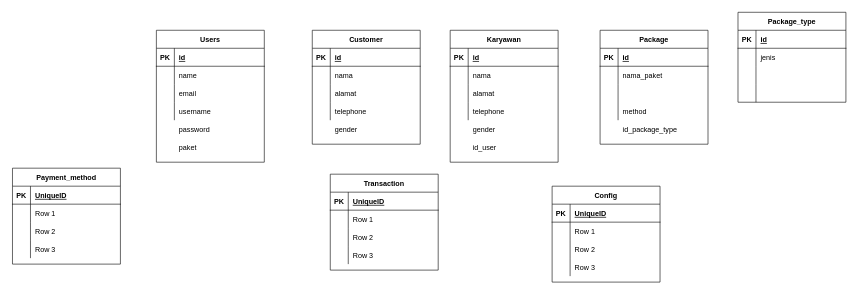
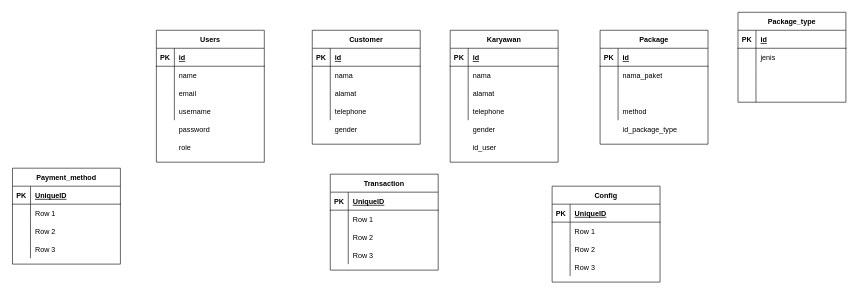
  <mxCell id="0" />
  <mxCell id="1" parent="0" />
  <mxCell id="2" value="Users" style="shape=table;startSize=30;container=1;collapsible=1;childLayout=tableLayout;fixedRows=1;rowLines=0;fontStyle=1;align=center;resizeLast=1;" vertex="1" parent="1"><mxGeometry x="260" y="50" width="180" height="220" as="geometry" /></mxCell>
  <mxCell id="3" value="" style="shape=partialRectangle;collapsible=0;dropTarget=0;pointerEvents=0;fillColor=none;top=0;left=0;bottom=1;right=0;points=[[0,0.5],[1,0.5]];portConstraint=eastwest;" vertex="1" parent="2"><mxGeometry y="30" width="180" height="30" as="geometry" /></mxCell>
  <mxCell id="4" value="PK" style="shape=partialRectangle;connectable=0;fillColor=none;top=0;left=0;bottom=0;right=0;fontStyle=1;overflow=hidden;" vertex="1" parent="3"><mxGeometry width="30" height="30" as="geometry" /></mxCell>
  <mxCell id="5" value="id" style="shape=partialRectangle;connectable=0;fillColor=none;top=0;left=0;bottom=0;right=0;align=left;spacingLeft=6;fontStyle=5;overflow=hidden;" vertex="1" parent="3"><mxGeometry x="30" width="150" height="30" as="geometry" /></mxCell>
  <mxCell id="6" value="" style="shape=partialRectangle;collapsible=0;dropTarget=0;pointerEvents=0;fillColor=none;top=0;left=0;bottom=0;right=0;points=[[0,0.5],[1,0.5]];portConstraint=eastwest;" vertex="1" parent="2"><mxGeometry y="60" width="180" height="30" as="geometry" /></mxCell>
  <mxCell id="7" value="" style="shape=partialRectangle;connectable=0;fillColor=none;top=0;left=0;bottom=0;right=0;editable=1;overflow=hidden;" vertex="1" parent="6"><mxGeometry width="30" height="30" as="geometry" /></mxCell>
  <mxCell id="8" value="name" style="shape=partialRectangle;connectable=0;fillColor=none;top=0;left=0;bottom=0;right=0;align=left;spacingLeft=6;overflow=hidden;" vertex="1" parent="6"><mxGeometry x="30" width="150" height="30" as="geometry" /></mxCell>
  <mxCell id="9" value="" style="shape=partialRectangle;collapsible=0;dropTarget=0;pointerEvents=0;fillColor=none;top=0;left=0;bottom=0;right=0;points=[[0,0.5],[1,0.5]];portConstraint=eastwest;" vertex="1" parent="2"><mxGeometry y="90" width="180" height="30" as="geometry" /></mxCell>
  <mxCell id="10" value="" style="shape=partialRectangle;connectable=0;fillColor=none;top=0;left=0;bottom=0;right=0;editable=1;overflow=hidden;" vertex="1" parent="9"><mxGeometry width="30" height="30" as="geometry" /></mxCell>
  <mxCell id="11" value="email" style="shape=partialRectangle;connectable=0;fillColor=none;top=0;left=0;bottom=0;right=0;align=left;spacingLeft=6;overflow=hidden;" vertex="1" parent="9"><mxGeometry x="30" width="150" height="30" as="geometry" /></mxCell>
  <mxCell id="12" value="" style="shape=partialRectangle;collapsible=0;dropTarget=0;pointerEvents=0;fillColor=none;top=0;left=0;bottom=0;right=0;points=[[0,0.5],[1,0.5]];portConstraint=eastwest;" vertex="1" parent="2"><mxGeometry y="120" width="180" height="30" as="geometry" /></mxCell>
  <mxCell id="13" value="" style="shape=partialRectangle;connectable=0;fillColor=none;top=0;left=0;bottom=0;right=0;editable=1;overflow=hidden;" vertex="1" parent="12"><mxGeometry width="30" height="30" as="geometry" /></mxCell>
  <mxCell id="14" value="username" style="shape=partialRectangle;connectable=0;fillColor=none;top=0;left=0;bottom=0;right=0;align=left;spacingLeft=6;overflow=hidden;" vertex="1" parent="12"><mxGeometry x="30" width="150" height="30" as="geometry" /></mxCell>
  <mxCell id="15" value="Customer" style="shape=table;startSize=30;container=1;collapsible=1;childLayout=tableLayout;fixedRows=1;rowLines=0;fontStyle=1;align=center;resizeLast=1;" vertex="1" parent="1"><mxGeometry x="520" y="50" width="180" height="190" as="geometry" /></mxCell>
  <mxCell id="16" value="" style="shape=partialRectangle;collapsible=0;dropTarget=0;pointerEvents=0;fillColor=none;top=0;left=0;bottom=1;right=0;points=[[0,0.5],[1,0.5]];portConstraint=eastwest;" vertex="1" parent="15"><mxGeometry y="30" width="180" height="30" as="geometry" /></mxCell>
  <mxCell id="17" value="PK" style="shape=partialRectangle;connectable=0;fillColor=none;top=0;left=0;bottom=0;right=0;fontStyle=1;overflow=hidden;" vertex="1" parent="16"><mxGeometry width="30" height="30" as="geometry" /></mxCell>
  <mxCell id="18" value="id" style="shape=partialRectangle;connectable=0;fillColor=none;top=0;left=0;bottom=0;right=0;align=left;spacingLeft=6;fontStyle=5;overflow=hidden;" vertex="1" parent="16"><mxGeometry x="30" width="150" height="30" as="geometry" /></mxCell>
  <mxCell id="19" value="" style="shape=partialRectangle;collapsible=0;dropTarget=0;pointerEvents=0;fillColor=none;top=0;left=0;bottom=0;right=0;points=[[0,0.5],[1,0.5]];portConstraint=eastwest;" vertex="1" parent="15"><mxGeometry y="60" width="180" height="30" as="geometry" /></mxCell>
  <mxCell id="20" value="" style="shape=partialRectangle;connectable=0;fillColor=none;top=0;left=0;bottom=0;right=0;editable=1;overflow=hidden;" vertex="1" parent="19"><mxGeometry width="30" height="30" as="geometry" /></mxCell>
  <mxCell id="21" value="nama" style="shape=partialRectangle;connectable=0;fillColor=none;top=0;left=0;bottom=0;right=0;align=left;spacingLeft=6;overflow=hidden;" vertex="1" parent="19"><mxGeometry x="30" width="150" height="30" as="geometry" /></mxCell>
  <mxCell id="22" value="" style="shape=partialRectangle;collapsible=0;dropTarget=0;pointerEvents=0;fillColor=none;top=0;left=0;bottom=0;right=0;points=[[0,0.5],[1,0.5]];portConstraint=eastwest;" vertex="1" parent="15"><mxGeometry y="90" width="180" height="30" as="geometry" /></mxCell>
  <mxCell id="23" value="" style="shape=partialRectangle;connectable=0;fillColor=none;top=0;left=0;bottom=0;right=0;editable=1;overflow=hidden;" vertex="1" parent="22"><mxGeometry width="30" height="30" as="geometry" /></mxCell>
  <mxCell id="24" value="alamat" style="shape=partialRectangle;connectable=0;fillColor=none;top=0;left=0;bottom=0;right=0;align=left;spacingLeft=6;overflow=hidden;" vertex="1" parent="22"><mxGeometry x="30" width="150" height="30" as="geometry" /></mxCell>
  <mxCell id="25" value="" style="shape=partialRectangle;collapsible=0;dropTarget=0;pointerEvents=0;fillColor=none;top=0;left=0;bottom=0;right=0;points=[[0,0.5],[1,0.5]];portConstraint=eastwest;" vertex="1" parent="15"><mxGeometry y="120" width="180" height="30" as="geometry" /></mxCell>
  <mxCell id="26" value="" style="shape=partialRectangle;connectable=0;fillColor=none;top=0;left=0;bottom=0;right=0;editable=1;overflow=hidden;" vertex="1" parent="25"><mxGeometry width="30" height="30" as="geometry" /></mxCell>
  <mxCell id="27" value="telephone" style="shape=partialRectangle;connectable=0;fillColor=none;top=0;left=0;bottom=0;right=0;align=left;spacingLeft=6;overflow=hidden;" vertex="1" parent="25"><mxGeometry x="30" width="150" height="30" as="geometry" /></mxCell>
  <mxCell id="28" value="Transaction" style="shape=table;startSize=30;container=1;collapsible=1;childLayout=tableLayout;fixedRows=1;rowLines=0;fontStyle=1;align=center;resizeLast=1;" vertex="1" parent="1"><mxGeometry x="550" y="290" width="180" height="160" as="geometry" /></mxCell>
  <mxCell id="29" value="" style="shape=partialRectangle;collapsible=0;dropTarget=0;pointerEvents=0;fillColor=none;top=0;left=0;bottom=1;right=0;points=[[0,0.5],[1,0.5]];portConstraint=eastwest;" vertex="1" parent="28"><mxGeometry y="30" width="180" height="30" as="geometry" /></mxCell>
  <mxCell id="30" value="PK" style="shape=partialRectangle;connectable=0;fillColor=none;top=0;left=0;bottom=0;right=0;fontStyle=1;overflow=hidden;" vertex="1" parent="29"><mxGeometry width="30" height="30" as="geometry" /></mxCell>
  <mxCell id="31" value="UniqueID" style="shape=partialRectangle;connectable=0;fillColor=none;top=0;left=0;bottom=0;right=0;align=left;spacingLeft=6;fontStyle=5;overflow=hidden;" vertex="1" parent="29"><mxGeometry x="30" width="150" height="30" as="geometry" /></mxCell>
  <mxCell id="32" value="" style="shape=partialRectangle;collapsible=0;dropTarget=0;pointerEvents=0;fillColor=none;top=0;left=0;bottom=0;right=0;points=[[0,0.5],[1,0.5]];portConstraint=eastwest;" vertex="1" parent="28"><mxGeometry y="60" width="180" height="30" as="geometry" /></mxCell>
  <mxCell id="33" value="" style="shape=partialRectangle;connectable=0;fillColor=none;top=0;left=0;bottom=0;right=0;editable=1;overflow=hidden;" vertex="1" parent="32"><mxGeometry width="30" height="30" as="geometry" /></mxCell>
  <mxCell id="34" value="Row 1" style="shape=partialRectangle;connectable=0;fillColor=none;top=0;left=0;bottom=0;right=0;align=left;spacingLeft=6;overflow=hidden;" vertex="1" parent="32"><mxGeometry x="30" width="150" height="30" as="geometry" /></mxCell>
  <mxCell id="35" value="" style="shape=partialRectangle;collapsible=0;dropTarget=0;pointerEvents=0;fillColor=none;top=0;left=0;bottom=0;right=0;points=[[0,0.5],[1,0.5]];portConstraint=eastwest;" vertex="1" parent="28"><mxGeometry y="90" width="180" height="30" as="geometry" /></mxCell>
  <mxCell id="36" value="" style="shape=partialRectangle;connectable=0;fillColor=none;top=0;left=0;bottom=0;right=0;editable=1;overflow=hidden;" vertex="1" parent="35"><mxGeometry width="30" height="30" as="geometry" /></mxCell>
  <mxCell id="37" value="Row 2" style="shape=partialRectangle;connectable=0;fillColor=none;top=0;left=0;bottom=0;right=0;align=left;spacingLeft=6;overflow=hidden;" vertex="1" parent="35"><mxGeometry x="30" width="150" height="30" as="geometry" /></mxCell>
  <mxCell id="38" value="" style="shape=partialRectangle;collapsible=0;dropTarget=0;pointerEvents=0;fillColor=none;top=0;left=0;bottom=0;right=0;points=[[0,0.5],[1,0.5]];portConstraint=eastwest;" vertex="1" parent="28"><mxGeometry y="120" width="180" height="30" as="geometry" /></mxCell>
  <mxCell id="39" value="" style="shape=partialRectangle;connectable=0;fillColor=none;top=0;left=0;bottom=0;right=0;editable=1;overflow=hidden;" vertex="1" parent="38"><mxGeometry width="30" height="30" as="geometry" /></mxCell>
  <mxCell id="40" value="Row 3" style="shape=partialRectangle;connectable=0;fillColor=none;top=0;left=0;bottom=0;right=0;align=left;spacingLeft=6;overflow=hidden;" vertex="1" parent="38"><mxGeometry x="30" width="150" height="30" as="geometry" /></mxCell>
  <mxCell id="41" value="Payment_method" style="shape=table;startSize=30;container=1;collapsible=1;childLayout=tableLayout;fixedRows=1;rowLines=0;fontStyle=1;align=center;resizeLast=1;" vertex="1" parent="1"><mxGeometry x="20" y="280" width="180" height="160" as="geometry" /></mxCell>
  <mxCell id="42" value="" style="shape=partialRectangle;collapsible=0;dropTarget=0;pointerEvents=0;fillColor=none;top=0;left=0;bottom=1;right=0;points=[[0,0.5],[1,0.5]];portConstraint=eastwest;" vertex="1" parent="41"><mxGeometry y="30" width="180" height="30" as="geometry" /></mxCell>
  <mxCell id="43" value="PK" style="shape=partialRectangle;connectable=0;fillColor=none;top=0;left=0;bottom=0;right=0;fontStyle=1;overflow=hidden;" vertex="1" parent="42"><mxGeometry width="30" height="30" as="geometry" /></mxCell>
  <mxCell id="44" value="UniqueID" style="shape=partialRectangle;connectable=0;fillColor=none;top=0;left=0;bottom=0;right=0;align=left;spacingLeft=6;fontStyle=5;overflow=hidden;" vertex="1" parent="42"><mxGeometry x="30" width="150" height="30" as="geometry" /></mxCell>
  <mxCell id="45" value="" style="shape=partialRectangle;collapsible=0;dropTarget=0;pointerEvents=0;fillColor=none;top=0;left=0;bottom=0;right=0;points=[[0,0.5],[1,0.5]];portConstraint=eastwest;" vertex="1" parent="41"><mxGeometry y="60" width="180" height="30" as="geometry" /></mxCell>
  <mxCell id="46" value="" style="shape=partialRectangle;connectable=0;fillColor=none;top=0;left=0;bottom=0;right=0;editable=1;overflow=hidden;" vertex="1" parent="45"><mxGeometry width="30" height="30" as="geometry" /></mxCell>
  <mxCell id="47" value="Row 1" style="shape=partialRectangle;connectable=0;fillColor=none;top=0;left=0;bottom=0;right=0;align=left;spacingLeft=6;overflow=hidden;" vertex="1" parent="45"><mxGeometry x="30" width="150" height="30" as="geometry" /></mxCell>
  <mxCell id="48" value="" style="shape=partialRectangle;collapsible=0;dropTarget=0;pointerEvents=0;fillColor=none;top=0;left=0;bottom=0;right=0;points=[[0,0.5],[1,0.5]];portConstraint=eastwest;" vertex="1" parent="41"><mxGeometry y="90" width="180" height="30" as="geometry" /></mxCell>
  <mxCell id="49" value="" style="shape=partialRectangle;connectable=0;fillColor=none;top=0;left=0;bottom=0;right=0;editable=1;overflow=hidden;" vertex="1" parent="48"><mxGeometry width="30" height="30" as="geometry" /></mxCell>
  <mxCell id="50" value="Row 2" style="shape=partialRectangle;connectable=0;fillColor=none;top=0;left=0;bottom=0;right=0;align=left;spacingLeft=6;overflow=hidden;" vertex="1" parent="48"><mxGeometry x="30" width="150" height="30" as="geometry" /></mxCell>
  <mxCell id="51" value="" style="shape=partialRectangle;collapsible=0;dropTarget=0;pointerEvents=0;fillColor=none;top=0;left=0;bottom=0;right=0;points=[[0,0.5],[1,0.5]];portConstraint=eastwest;" vertex="1" parent="41"><mxGeometry y="120" width="180" height="30" as="geometry" /></mxCell>
  <mxCell id="52" value="" style="shape=partialRectangle;connectable=0;fillColor=none;top=0;left=0;bottom=0;right=0;editable=1;overflow=hidden;" vertex="1" parent="51"><mxGeometry width="30" height="30" as="geometry" /></mxCell>
  <mxCell id="53" value="Row 3" style="shape=partialRectangle;connectable=0;fillColor=none;top=0;left=0;bottom=0;right=0;align=left;spacingLeft=6;overflow=hidden;" vertex="1" parent="51"><mxGeometry x="30" width="150" height="30" as="geometry" /></mxCell>
  <mxCell id="54" value="password" style="shape=partialRectangle;connectable=0;fillColor=none;top=0;left=0;bottom=0;right=0;align=left;spacingLeft=6;overflow=hidden;" vertex="1" parent="1"><mxGeometry x="290" y="200" width="150" height="30" as="geometry" /></mxCell>
  <mxCell id="55" value="gender" style="shape=partialRectangle;connectable=0;fillColor=none;top=0;left=0;bottom=0;right=0;align=left;spacingLeft=6;overflow=hidden;" vertex="1" parent="1"><mxGeometry x="550" y="200" width="150" height="30" as="geometry" /></mxCell>
  <mxCell id="56" value="Karyawan" style="shape=table;startSize=30;container=1;collapsible=1;childLayout=tableLayout;fixedRows=1;rowLines=0;fontStyle=1;align=center;resizeLast=1;" vertex="1" parent="1"><mxGeometry x="750" y="50" width="180" height="220" as="geometry" /></mxCell>
  <mxCell id="57" value="" style="shape=partialRectangle;collapsible=0;dropTarget=0;pointerEvents=0;fillColor=none;top=0;left=0;bottom=1;right=0;points=[[0,0.5],[1,0.5]];portConstraint=eastwest;" vertex="1" parent="56"><mxGeometry y="30" width="180" height="30" as="geometry" /></mxCell>
  <mxCell id="58" value="PK" style="shape=partialRectangle;connectable=0;fillColor=none;top=0;left=0;bottom=0;right=0;fontStyle=1;overflow=hidden;" vertex="1" parent="57"><mxGeometry width="30" height="30" as="geometry" /></mxCell>
  <mxCell id="59" value="id" style="shape=partialRectangle;connectable=0;fillColor=none;top=0;left=0;bottom=0;right=0;align=left;spacingLeft=6;fontStyle=5;overflow=hidden;" vertex="1" parent="57"><mxGeometry x="30" width="150" height="30" as="geometry" /></mxCell>
  <mxCell id="60" value="" style="shape=partialRectangle;collapsible=0;dropTarget=0;pointerEvents=0;fillColor=none;top=0;left=0;bottom=0;right=0;points=[[0,0.5],[1,0.5]];portConstraint=eastwest;" vertex="1" parent="56"><mxGeometry y="60" width="180" height="30" as="geometry" /></mxCell>
  <mxCell id="61" value="" style="shape=partialRectangle;connectable=0;fillColor=none;top=0;left=0;bottom=0;right=0;editable=1;overflow=hidden;" vertex="1" parent="60"><mxGeometry width="30" height="30" as="geometry" /></mxCell>
  <mxCell id="62" value="nama" style="shape=partialRectangle;connectable=0;fillColor=none;top=0;left=0;bottom=0;right=0;align=left;spacingLeft=6;overflow=hidden;" vertex="1" parent="60"><mxGeometry x="30" width="150" height="30" as="geometry" /></mxCell>
  <mxCell id="63" value="" style="shape=partialRectangle;collapsible=0;dropTarget=0;pointerEvents=0;fillColor=none;top=0;left=0;bottom=0;right=0;points=[[0,0.5],[1,0.5]];portConstraint=eastwest;" vertex="1" parent="56"><mxGeometry y="90" width="180" height="30" as="geometry" /></mxCell>
  <mxCell id="64" value="" style="shape=partialRectangle;connectable=0;fillColor=none;top=0;left=0;bottom=0;right=0;editable=1;overflow=hidden;" vertex="1" parent="63"><mxGeometry width="30" height="30" as="geometry" /></mxCell>
  <mxCell id="65" value="alamat" style="shape=partialRectangle;connectable=0;fillColor=none;top=0;left=0;bottom=0;right=0;align=left;spacingLeft=6;overflow=hidden;" vertex="1" parent="63"><mxGeometry x="30" width="150" height="30" as="geometry" /></mxCell>
  <mxCell id="66" value="" style="shape=partialRectangle;collapsible=0;dropTarget=0;pointerEvents=0;fillColor=none;top=0;left=0;bottom=0;right=0;points=[[0,0.5],[1,0.5]];portConstraint=eastwest;" vertex="1" parent="56"><mxGeometry y="120" width="180" height="30" as="geometry" /></mxCell>
  <mxCell id="67" value="" style="shape=partialRectangle;connectable=0;fillColor=none;top=0;left=0;bottom=0;right=0;editable=1;overflow=hidden;" vertex="1" parent="66"><mxGeometry width="30" height="30" as="geometry" /></mxCell>
  <mxCell id="68" value="telephone" style="shape=partialRectangle;connectable=0;fillColor=none;top=0;left=0;bottom=0;right=0;align=left;spacingLeft=6;overflow=hidden;" vertex="1" parent="66"><mxGeometry x="30" width="150" height="30" as="geometry" /></mxCell>
  <mxCell id="69" value="gender" style="shape=partialRectangle;connectable=0;fillColor=none;top=0;left=0;bottom=0;right=0;align=left;spacingLeft=6;overflow=hidden;" vertex="1" parent="1"><mxGeometry x="780" y="200" width="150" height="30" as="geometry" /></mxCell>
  <mxCell id="70" value="id_user" style="shape=partialRectangle;connectable=0;fillColor=none;top=0;left=0;bottom=0;right=0;align=left;spacingLeft=6;overflow=hidden;" vertex="1" parent="1"><mxGeometry x="780" y="230" width="150" height="30" as="geometry" /></mxCell>
- <mxCell id="71" value="paket" style="shape=partialRectangle;connectable=0;fillColor=none;top=0;left=0;bottom=0;right=0;align=left;spacingLeft=6;overflow=hidden;" vertex="1" parent="1"><mxGeometry x="290" y="230" width="150" height="30" as="geometry" /></mxCell>
+ <mxCell id="71" value="role" style="shape=partialRectangle;connectable=0;fillColor=none;top=0;left=0;bottom=0;right=0;align=left;spacingLeft=6;overflow=hidden;" vertex="1" parent="1"><mxGeometry x="290" y="230" width="150" height="30" as="geometry" /></mxCell>
  <mxCell id="72" value="Package" style="shape=table;startSize=30;container=1;collapsible=1;childLayout=tableLayout;fixedRows=1;rowLines=0;fontStyle=1;align=center;resizeLast=1;" vertex="1" parent="1"><mxGeometry x="1000" y="50" width="180" height="190" as="geometry" /></mxCell>
  <mxCell id="73" value="" style="shape=partialRectangle;collapsible=0;dropTarget=0;pointerEvents=0;fillColor=none;top=0;left=0;bottom=1;right=0;points=[[0,0.5],[1,0.5]];portConstraint=eastwest;" vertex="1" parent="72"><mxGeometry y="30" width="180" height="30" as="geometry" /></mxCell>
  <mxCell id="74" value="PK" style="shape=partialRectangle;connectable=0;fillColor=none;top=0;left=0;bottom=0;right=0;fontStyle=1;overflow=hidden;" vertex="1" parent="73"><mxGeometry width="30" height="30" as="geometry" /></mxCell>
  <mxCell id="75" value="id" style="shape=partialRectangle;connectable=0;fillColor=none;top=0;left=0;bottom=0;right=0;align=left;spacingLeft=6;fontStyle=5;overflow=hidden;" vertex="1" parent="73"><mxGeometry x="30" width="150" height="30" as="geometry" /></mxCell>
  <mxCell id="76" value="" style="shape=partialRectangle;collapsible=0;dropTarget=0;pointerEvents=0;fillColor=none;top=0;left=0;bottom=0;right=0;points=[[0,0.5],[1,0.5]];portConstraint=eastwest;" vertex="1" parent="72"><mxGeometry y="60" width="180" height="30" as="geometry" /></mxCell>
  <mxCell id="77" value="" style="shape=partialRectangle;connectable=0;fillColor=none;top=0;left=0;bottom=0;right=0;editable=1;overflow=hidden;" vertex="1" parent="76"><mxGeometry width="30" height="30" as="geometry" /></mxCell>
  <mxCell id="78" value="nama_paket" style="shape=partialRectangle;connectable=0;fillColor=none;top=0;left=0;bottom=0;right=0;align=left;spacingLeft=6;overflow=hidden;" vertex="1" parent="76"><mxGeometry x="30" width="150" height="30" as="geometry" /></mxCell>
  <mxCell id="79" value="" style="shape=partialRectangle;collapsible=0;dropTarget=0;pointerEvents=0;fillColor=none;top=0;left=0;bottom=0;right=0;points=[[0,0.5],[1,0.5]];portConstraint=eastwest;" vertex="1" parent="72"><mxGeometry y="90" width="180" height="30" as="geometry" /></mxCell>
  <mxCell id="80" value="" style="shape=partialRectangle;connectable=0;fillColor=none;top=0;left=0;bottom=0;right=0;editable=1;overflow=hidden;" vertex="1" parent="79"><mxGeometry width="30" height="30" as="geometry" /></mxCell>
  <mxCell id="81" value="" style="shape=partialRectangle;collapsible=0;dropTarget=0;pointerEvents=0;fillColor=none;top=0;left=0;bottom=0;right=0;points=[[0,0.5],[1,0.5]];portConstraint=eastwest;" vertex="1" parent="72"><mxGeometry y="120" width="180" height="30" as="geometry" /></mxCell>
  <mxCell id="82" value="" style="shape=partialRectangle;connectable=0;fillColor=none;top=0;left=0;bottom=0;right=0;editable=1;overflow=hidden;" vertex="1" parent="81"><mxGeometry width="30" height="30" as="geometry" /></mxCell>
  <mxCell id="83" value="method" style="shape=partialRectangle;connectable=0;fillColor=none;top=0;left=0;bottom=0;right=0;align=left;spacingLeft=6;overflow=hidden;" vertex="1" parent="81"><mxGeometry x="30" width="150" height="30" as="geometry" /></mxCell>
  <mxCell id="84" value="id_package_type" style="shape=partialRectangle;connectable=0;fillColor=none;top=0;left=0;bottom=0;right=0;align=left;spacingLeft=6;overflow=hidden;" vertex="1" parent="1"><mxGeometry x="1030" y="200" width="150" height="30" as="geometry" /></mxCell>
  <mxCell id="85" value="Package_type" style="shape=table;startSize=30;container=1;collapsible=1;childLayout=tableLayout;fixedRows=1;rowLines=0;fontStyle=1;align=center;resizeLast=1;" vertex="1" parent="1"><mxGeometry x="1230" y="20" width="180" height="150" as="geometry" /></mxCell>
  <mxCell id="86" value="" style="shape=partialRectangle;collapsible=0;dropTarget=0;pointerEvents=0;fillColor=none;top=0;left=0;bottom=1;right=0;points=[[0,0.5],[1,0.5]];portConstraint=eastwest;" vertex="1" parent="85"><mxGeometry y="30" width="180" height="30" as="geometry" /></mxCell>
  <mxCell id="87" value="PK" style="shape=partialRectangle;connectable=0;fillColor=none;top=0;left=0;bottom=0;right=0;fontStyle=1;overflow=hidden;" vertex="1" parent="86"><mxGeometry width="30" height="30" as="geometry" /></mxCell>
  <mxCell id="88" value="id" style="shape=partialRectangle;connectable=0;fillColor=none;top=0;left=0;bottom=0;right=0;align=left;spacingLeft=6;fontStyle=5;overflow=hidden;" vertex="1" parent="86"><mxGeometry x="30" width="150" height="30" as="geometry" /></mxCell>
  <mxCell id="89" value="" style="shape=partialRectangle;collapsible=0;dropTarget=0;pointerEvents=0;fillColor=none;top=0;left=0;bottom=0;right=0;points=[[0,0.5],[1,0.5]];portConstraint=eastwest;" vertex="1" parent="85"><mxGeometry y="60" width="180" height="30" as="geometry" /></mxCell>
  <mxCell id="90" value="" style="shape=partialRectangle;connectable=0;fillColor=none;top=0;left=0;bottom=0;right=0;editable=1;overflow=hidden;" vertex="1" parent="89"><mxGeometry width="30" height="30" as="geometry" /></mxCell>
  <mxCell id="91" value="jenis" style="shape=partialRectangle;connectable=0;fillColor=none;top=0;left=0;bottom=0;right=0;align=left;spacingLeft=6;overflow=hidden;" vertex="1" parent="89"><mxGeometry x="30" width="150" height="30" as="geometry" /></mxCell>
  <mxCell id="92" value="" style="shape=partialRectangle;collapsible=0;dropTarget=0;pointerEvents=0;fillColor=none;top=0;left=0;bottom=0;right=0;points=[[0,0.5],[1,0.5]];portConstraint=eastwest;" vertex="1" parent="85"><mxGeometry y="90" width="180" height="30" as="geometry" /></mxCell>
  <mxCell id="93" value="" style="shape=partialRectangle;connectable=0;fillColor=none;top=0;left=0;bottom=0;right=0;editable=1;overflow=hidden;" vertex="1" parent="92"><mxGeometry width="30" height="30" as="geometry" /></mxCell>
  <mxCell id="94" value="" style="shape=partialRectangle;connectable=0;fillColor=none;top=0;left=0;bottom=0;right=0;align=left;spacingLeft=6;overflow=hidden;" vertex="1" parent="92"><mxGeometry x="30" width="150" height="30" as="geometry" /></mxCell>
  <mxCell id="95" value="" style="shape=partialRectangle;collapsible=0;dropTarget=0;pointerEvents=0;fillColor=none;top=0;left=0;bottom=0;right=0;points=[[0,0.5],[1,0.5]];portConstraint=eastwest;" vertex="1" parent="85"><mxGeometry y="120" width="180" height="30" as="geometry" /></mxCell>
  <mxCell id="96" value="" style="shape=partialRectangle;connectable=0;fillColor=none;top=0;left=0;bottom=0;right=0;editable=1;overflow=hidden;" vertex="1" parent="95"><mxGeometry width="30" height="30" as="geometry" /></mxCell>
  <mxCell id="97" value="" style="shape=partialRectangle;connectable=0;fillColor=none;top=0;left=0;bottom=0;right=0;align=left;spacingLeft=6;overflow=hidden;" vertex="1" parent="95"><mxGeometry x="30" width="150" height="30" as="geometry" /></mxCell>
  <mxCell id="98" value="Config" style="shape=table;startSize=30;container=1;collapsible=1;childLayout=tableLayout;fixedRows=1;rowLines=0;fontStyle=1;align=center;resizeLast=1;" vertex="1" parent="1"><mxGeometry x="920" y="310" width="180" height="160" as="geometry" /></mxCell>
  <mxCell id="99" value="" style="shape=partialRectangle;collapsible=0;dropTarget=0;pointerEvents=0;fillColor=none;top=0;left=0;bottom=1;right=0;points=[[0,0.5],[1,0.5]];portConstraint=eastwest;" vertex="1" parent="98"><mxGeometry y="30" width="180" height="30" as="geometry" /></mxCell>
  <mxCell id="100" value="PK" style="shape=partialRectangle;connectable=0;fillColor=none;top=0;left=0;bottom=0;right=0;fontStyle=1;overflow=hidden;" vertex="1" parent="99"><mxGeometry width="30" height="30" as="geometry" /></mxCell>
  <mxCell id="101" value="UniqueID" style="shape=partialRectangle;connectable=0;fillColor=none;top=0;left=0;bottom=0;right=0;align=left;spacingLeft=6;fontStyle=5;overflow=hidden;" vertex="1" parent="99"><mxGeometry x="30" width="150" height="30" as="geometry" /></mxCell>
  <mxCell id="102" value="" style="shape=partialRectangle;collapsible=0;dropTarget=0;pointerEvents=0;fillColor=none;top=0;left=0;bottom=0;right=0;points=[[0,0.5],[1,0.5]];portConstraint=eastwest;" vertex="1" parent="98"><mxGeometry y="60" width="180" height="30" as="geometry" /></mxCell>
  <mxCell id="103" value="" style="shape=partialRectangle;connectable=0;fillColor=none;top=0;left=0;bottom=0;right=0;editable=1;overflow=hidden;" vertex="1" parent="102"><mxGeometry width="30" height="30" as="geometry" /></mxCell>
  <mxCell id="104" value="Row 1" style="shape=partialRectangle;connectable=0;fillColor=none;top=0;left=0;bottom=0;right=0;align=left;spacingLeft=6;overflow=hidden;" vertex="1" parent="102"><mxGeometry x="30" width="150" height="30" as="geometry" /></mxCell>
  <mxCell id="105" value="" style="shape=partialRectangle;collapsible=0;dropTarget=0;pointerEvents=0;fillColor=none;top=0;left=0;bottom=0;right=0;points=[[0,0.5],[1,0.5]];portConstraint=eastwest;" vertex="1" parent="98"><mxGeometry y="90" width="180" height="30" as="geometry" /></mxCell>
  <mxCell id="106" value="" style="shape=partialRectangle;connectable=0;fillColor=none;top=0;left=0;bottom=0;right=0;editable=1;overflow=hidden;" vertex="1" parent="105"><mxGeometry width="30" height="30" as="geometry" /></mxCell>
  <mxCell id="107" value="Row 2" style="shape=partialRectangle;connectable=0;fillColor=none;top=0;left=0;bottom=0;right=0;align=left;spacingLeft=6;overflow=hidden;" vertex="1" parent="105"><mxGeometry x="30" width="150" height="30" as="geometry" /></mxCell>
  <mxCell id="108" value="" style="shape=partialRectangle;collapsible=0;dropTarget=0;pointerEvents=0;fillColor=none;top=0;left=0;bottom=0;right=0;points=[[0,0.5],[1,0.5]];portConstraint=eastwest;" vertex="1" parent="98"><mxGeometry y="120" width="180" height="30" as="geometry" /></mxCell>
  <mxCell id="109" value="" style="shape=partialRectangle;connectable=0;fillColor=none;top=0;left=0;bottom=0;right=0;editable=1;overflow=hidden;" vertex="1" parent="108"><mxGeometry width="30" height="30" as="geometry" /></mxCell>
  <mxCell id="110" value="Row 3" style="shape=partialRectangle;connectable=0;fillColor=none;top=0;left=0;bottom=0;right=0;align=left;spacingLeft=6;overflow=hidden;" vertex="1" parent="108"><mxGeometry x="30" width="150" height="30" as="geometry" /></mxCell>
